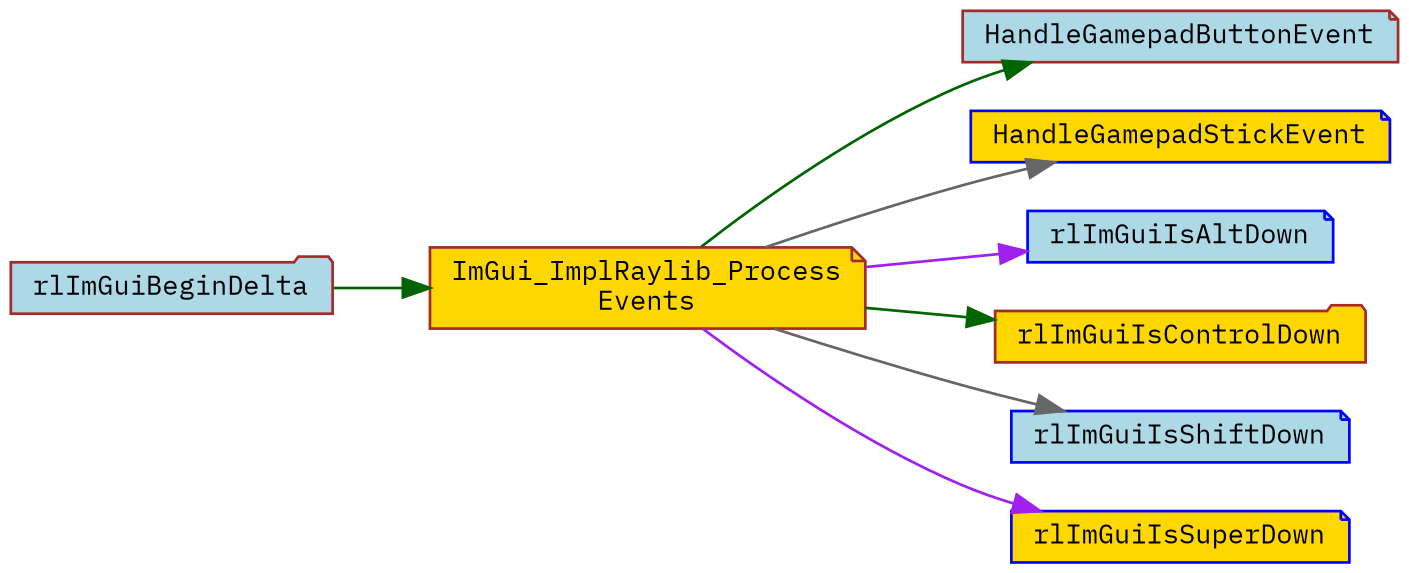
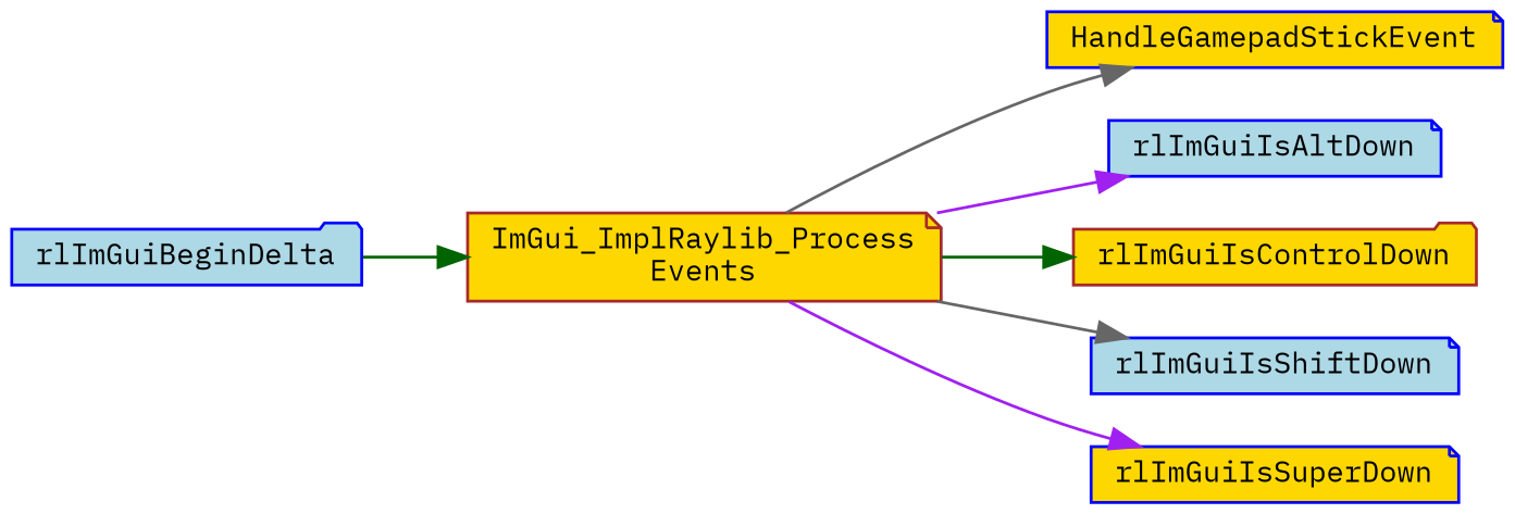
  digraph {
    fontname="IBM Plex Mono"
    rankdir=LR
    node [color=blue fillcolor=lightblue fontname="IBM Plex Mono" fontsize=10 shape=note style=filled]
    edge [color=darkgreen fontname="IBM Plex Mono" fontsize=10 labelfontname=Helvetica labelfontsize=10 style=solid]
-   n1 [color=brown fontcolor=black height=0.2 label=rlImGuiBeginDelta shape=folder width=0.4]
+   n1 [fontcolor=black height=0.2 label=rlImGuiBeginDelta shape=folder width=0.4]
    n2 [color=brown fillcolor=gold height=0.2 label="ImGui_ImplRaylib_Process\lEvents" width=0.4]
-   n3 [color=brown height=0.2 label=HandleGamepadButtonEvent width=0.4]
    n4 [fillcolor=gold height=0.2 label=HandleGamepadStickEvent width=0.4]
    n5 [height=0.2 label=rlImGuiIsAltDown width=0.4]
    n6 [color=brown fillcolor=gold height=0.2 label=rlImGuiIsControlDown shape=folder width=0.4]
    n7 [height=0.2 label=rlImGuiIsShiftDown width=0.4]
    n8 [fillcolor=gold height=0.2 label=rlImGuiIsSuperDown width=0.4]
    n1 -> n2
-   n2 -> n3
    n2 -> n4 [color=gray40]
    n2 -> n5 [color=purple]
    n2 -> n6
    n2 -> n7 [color=gray40]
    n2 -> n8 [color=purple]
  }
